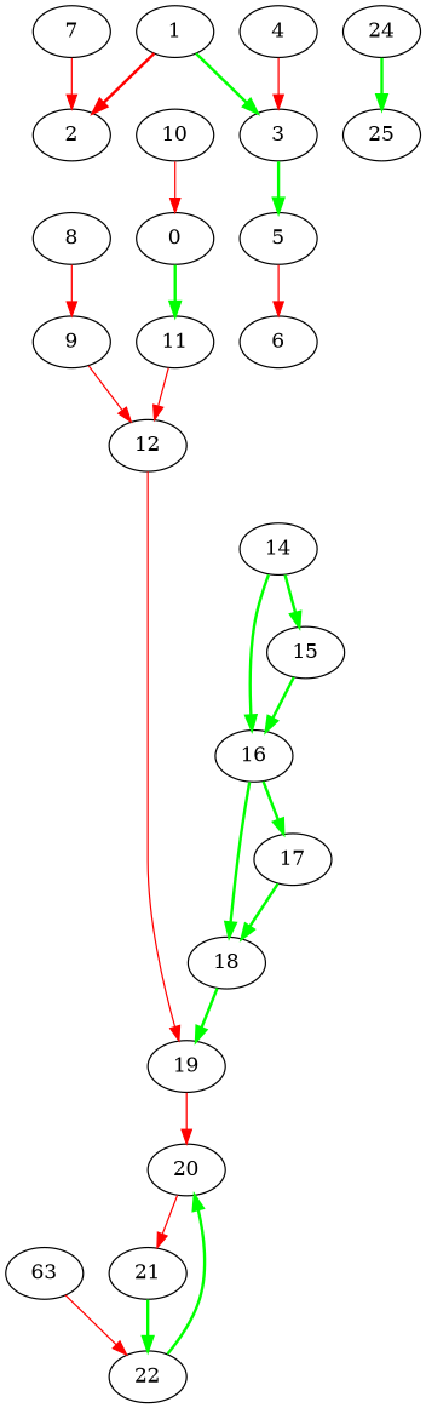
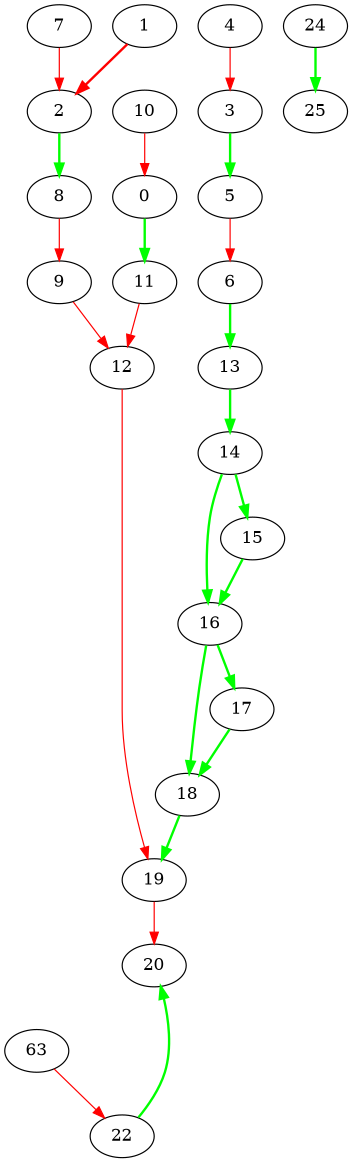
  digraph {
    node [color=black]
    edge [color=green penwidth=2]
    n1 [label=0]
    n2 [label=11]
    n3 [label=12]
    n4 [label=1]
    n5 [label=2]
    n6 [label=3]
    n7 [label=8]
    n8 [label=5]
    n9 [label=10]
    n10 [label=7]
    n11 [label=14]
    n12 [label=16]
    n13 [label=15]
    n14 [label=18]
    n15 [label=17]
-   n17 [label=21]
+   n16 [label=13]
    n18 [label=22]
    n19 [label=20]
    n20 [label=9]
    n21 [label=19]
    n22 [label=63]
    n23 [label=4]
    n24 [label=25]
    n25 [label=24]
    n26 [label=6]
    n1 -> n2
    n2 -> n3 [color=red penwidth=""]
    n3 -> n21 [color=red penwidth=""]
    n4 -> n5 [color=red]
-   n4 -> n6
+   n5 -> n7
    n6 -> n8
    n7 -> n20 [color=red penwidth=""]
    n8 -> n26 [color=red penwidth=""]
    n9 -> n1 [color=red penwidth=""]
    n10 -> n5 [color=red penwidth=""]
    n11 -> n12
    n11 -> n13
    n12 -> n14
    n12 -> n15
    n13 -> n12
    n14 -> n21
    n15 -> n14
-   n17 -> n18
+   n16 -> n11
    n18 -> n19
-   n19 -> n17 [color=red penwidth=""]
    n20 -> n3 [color=red penwidth=""]
    n21 -> n19 [color=red penwidth=""]
    n22 -> n18 [color=red penwidth=""]
    n23 -> n6 [color=red penwidth=""]
    n25 -> n24
+   n26 -> n16
  }
